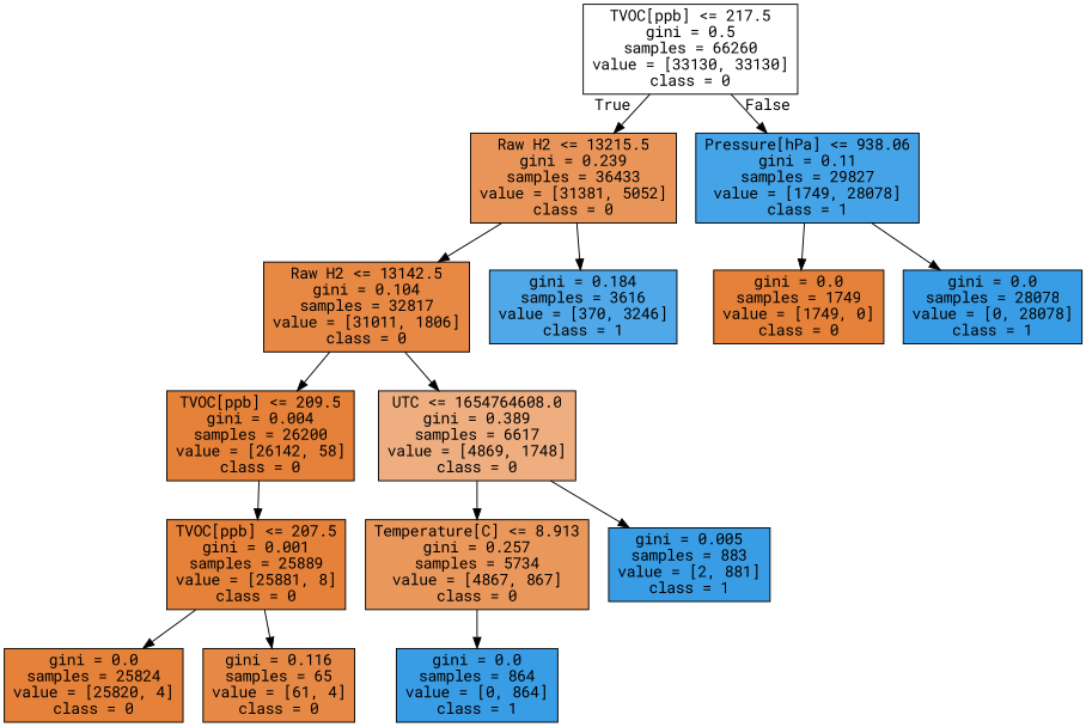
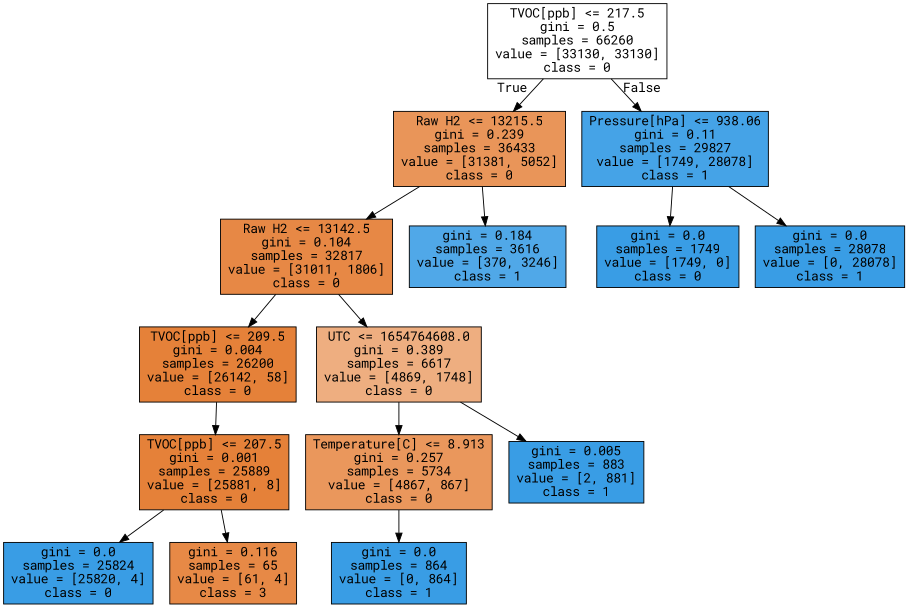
  digraph {
    fontname="Roboto Mono"
    node [color=black fillcolor="#e58139" fontname="Roboto Mono" shape=box style=filled]
    edge [fontname="Roboto Mono"]
    n1 [fillcolor="#ffffff" label="TVOC[ppb] <= 217.5\ngini = 0.5\nsamples = 66260\nvalue = [33130, 33130]\nclass = 0"]
    n2 [fillcolor="#e99559" label="Raw H2 <= 13215.5\ngini = 0.239\nsamples = 36433\nvalue = [31381, 5052]\nclass = 0"]
    n3 [fillcolor="#45a3e7" label="Pressure[hPa] <= 938.06\ngini = 0.11\nsamples = 29827\nvalue = [1749, 28078]\nclass = 1"]
    n4 [fillcolor="#e78845" label="Raw H2 <= 13142.5\ngini = 0.104\nsamples = 32817\nvalue = [31011, 1806]\nclass = 0"]
    n5 [fillcolor="#50a8e8" label="gini = 0.184\nsamples = 3616\nvalue = [370, 3246]\nclass = 1"]
-   n6 [label="gini = 0.0\nsamples = 1749\nvalue = [1749, 0]\nclass = 0"]
+   n6 [fillcolor="#399de5" label="gini = 0.0\nsamples = 1749\nvalue = [1749, 0]\nclass = 0"]
    n7 [fillcolor="#399de5" label="gini = 0.0\nsamples = 28078\nvalue = [0, 28078]\nclass = 1"]
    n8 [label="TVOC[ppb] <= 209.5\ngini = 0.004\nsamples = 26200\nvalue = [26142, 58]\nclass = 0"]
    n9 [fillcolor="#eeae80" label="UTC <= 1654764608.0\ngini = 0.389\nsamples = 6617\nvalue = [4869, 1748]\nclass = 0"]
    n10 [label="TVOC[ppb] <= 207.5\ngini = 0.001\nsamples = 25889\nvalue = [25881, 8]\nclass = 0"]
    n11 [fillcolor="#ea975c" label="Temperature[C] <= 8.913\ngini = 0.257\nsamples = 5734\nvalue = [4867, 867]\nclass = 0"]
    n12 [fillcolor="#399de5" label="gini = 0.005\nsamples = 883\nvalue = [2, 881]\nclass = 1"]
-   n13 [label="gini = 0.0\nsamples = 25824\nvalue = [25820, 4]\nclass = 0"]
-   n14 [fillcolor="#e78946" label="gini = 0.116\nsamples = 65\nvalue = [61, 4]\nclass = 0"]
+   n13 [fillcolor="#399de5" label="gini = 0.0\nsamples = 25824\nvalue = [25820, 4]\nclass = 0"]
+   n14 [fillcolor="#e78946" label="gini = 0.116\nsamples = 65\nvalue = [61, 4]\nclass = 3"]
    n15 [fillcolor="#399de5" label="gini = 0.0\nsamples = 864\nvalue = [0, 864]\nclass = 1"]
    n1 -> n2 [headlabel=True labelangle=45 labeldistance=2.5]
    n1 -> n3 [headlabel=False labelangle=-45 labeldistance=2.5]
    n2 -> n4
    n2 -> n5
    n3 -> n6
    n3 -> n7
    n4 -> n8
    n4 -> n9
    n8 -> n10
    n9 -> n11
    n9 -> n12
    n10 -> n13
    n10 -> n14
    n11 -> n15
  }
